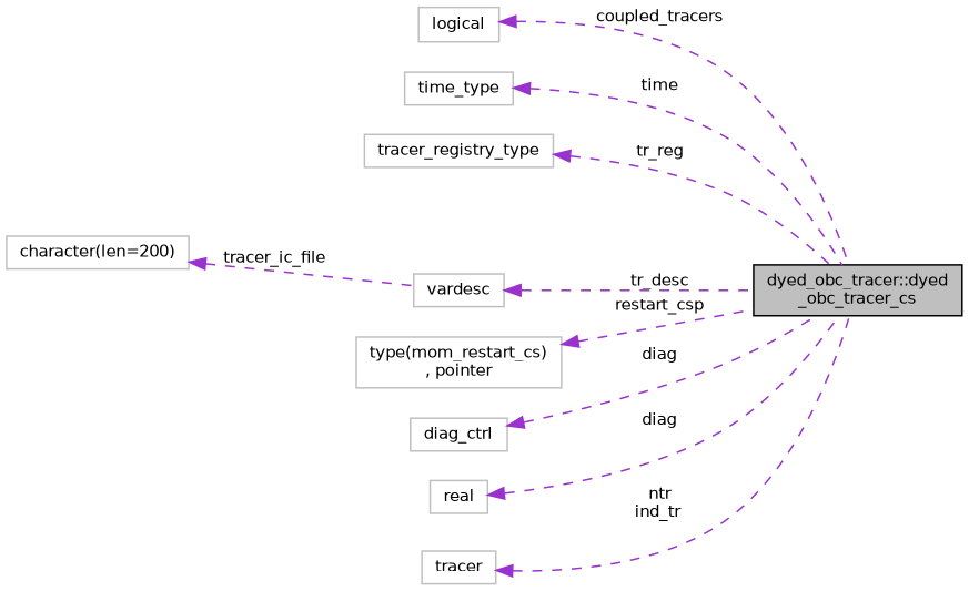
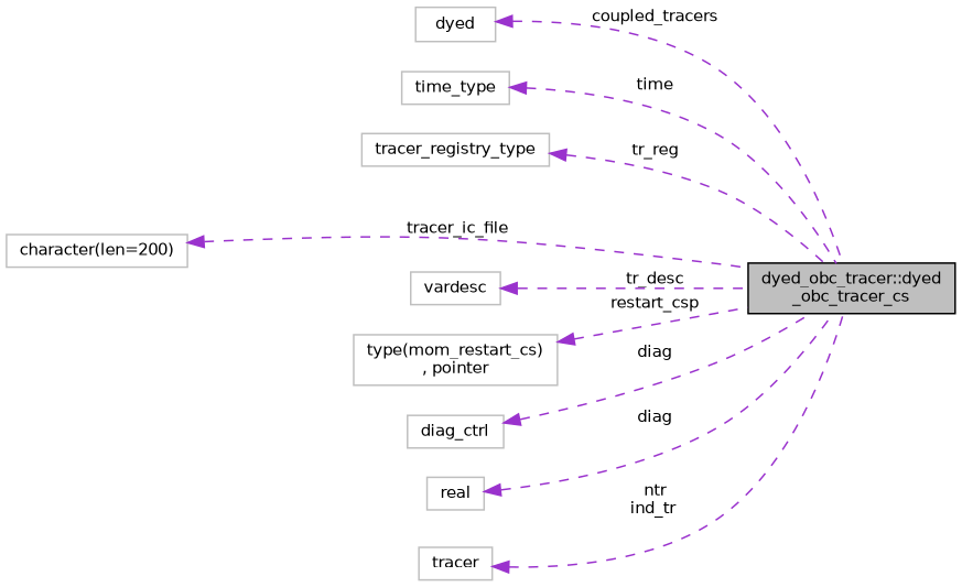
  digraph {
    rankdir=LR
    node [color=grey75 fillcolor=white fontname=Helvetica fontsize=10 shape=record style=filled]
    edge [color=darkorchid3 dir=back fontname=Helvetica fontsize=10 labelfontname=Helvetica labelfontsize=10 style=dashed]
    n1 [color=black fillcolor=grey75 fontcolor=black height=0.2 label="dyed_obc_tracer::dyed\l_obc_tracer_cs" width=0.4]
-   n2 [height=0.2 label=logical width=0.4]
+   n2 [height=0.2 label=dyed width=0.4]
    n3 [height=0.2 label=time_type width=0.4]
    n4 [height=0.2 label=tracer_registry_type width=0.4]
    n5 [height=0.2 label="character(len=200)" width=0.4]
    n6 [height=0.2 label=vardesc width=0.4]
    n7 [height=0.2 label="type(mom_restart_cs)\l, pointer" width=0.4]
    n8 [height=0.2 label=diag_ctrl width=0.4]
    n9 [height=0.2 label=real width=0.4]
    n10 [height=0.2 label=tracer width=0.4]
    n2 -> n1 [label=" coupled_tracers"]
    n3 -> n1 [label=" time"]
    n4 -> n1 [label=" tr_reg"]
-   n5 -> n6 [label=" tracer_ic_file"]
+   n5 -> n1 [label=" tracer_ic_file"]
    n6 -> n1 [label=" tr_desc"]
    n7 -> n1 [label=" restart_csp"]
    n8 -> n1 [label=" diag"]
    n9 -> n1 [label=" diag"]
    n10 -> n1 [label=" ntr\nind_tr"]
  }
